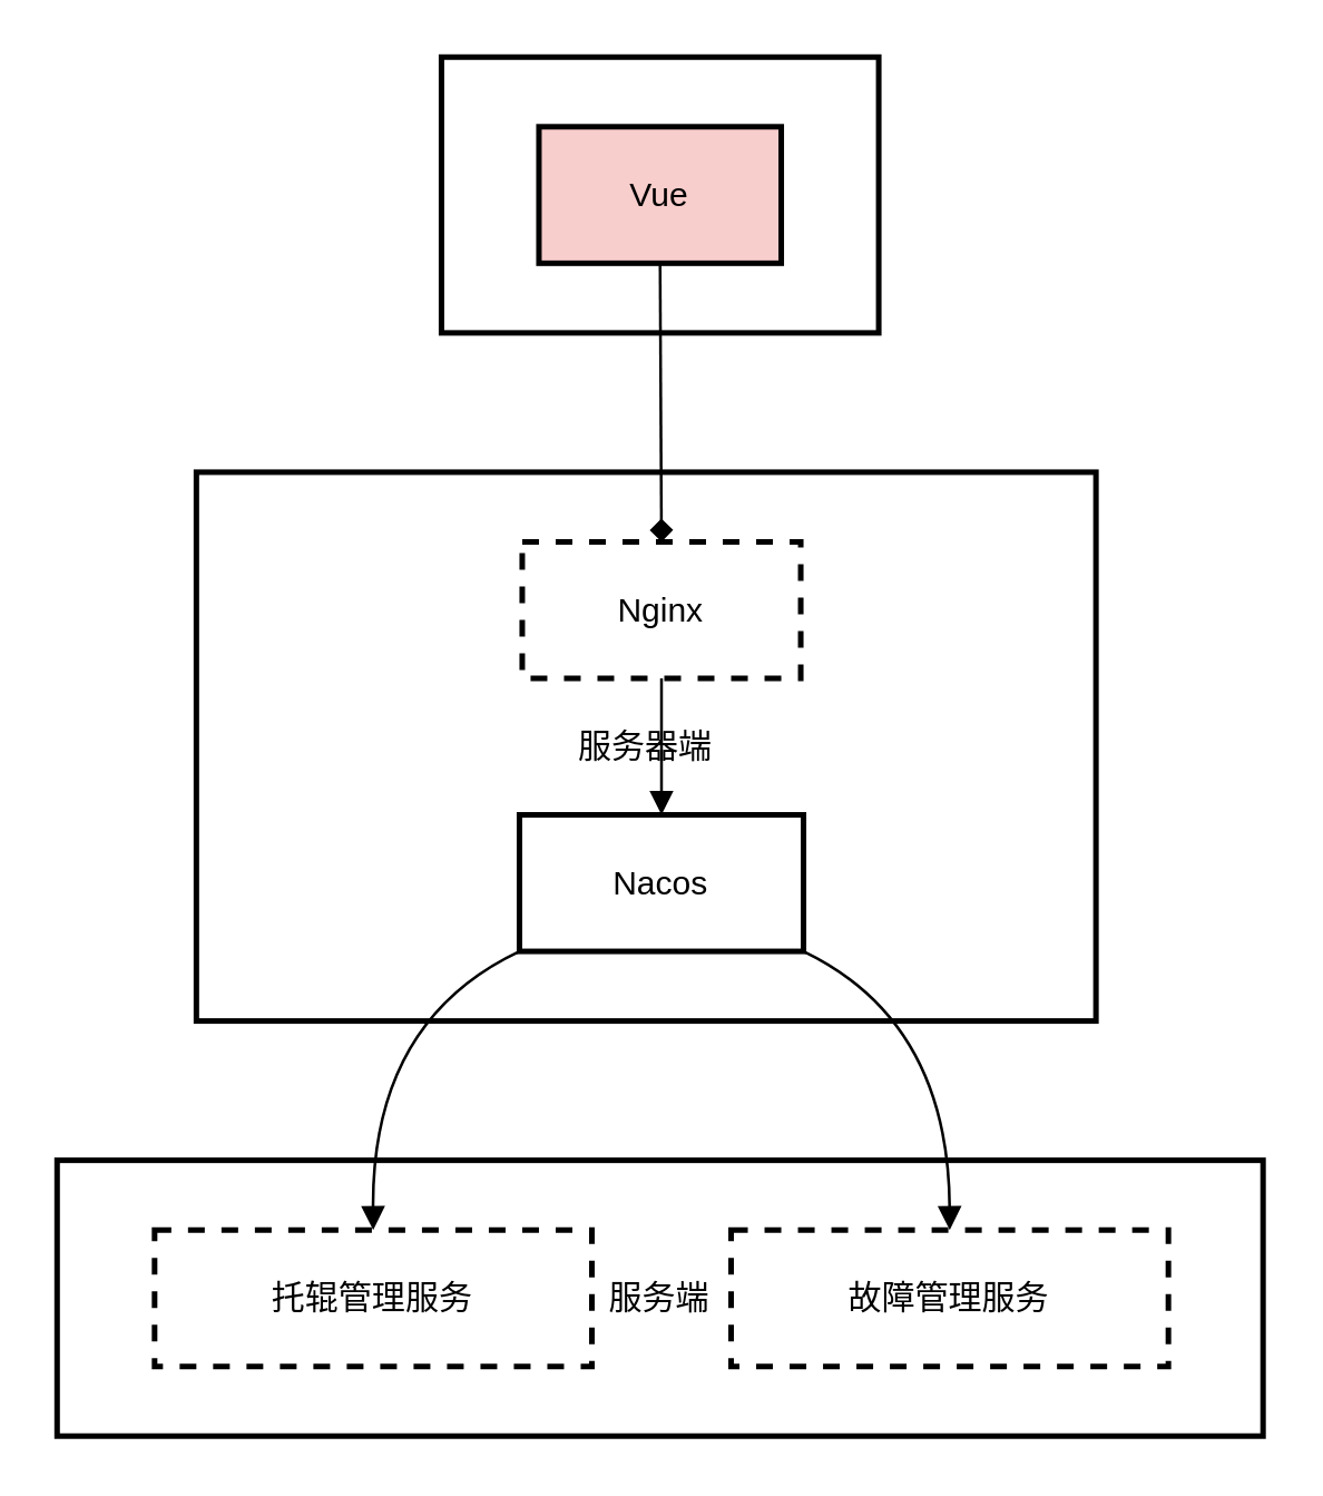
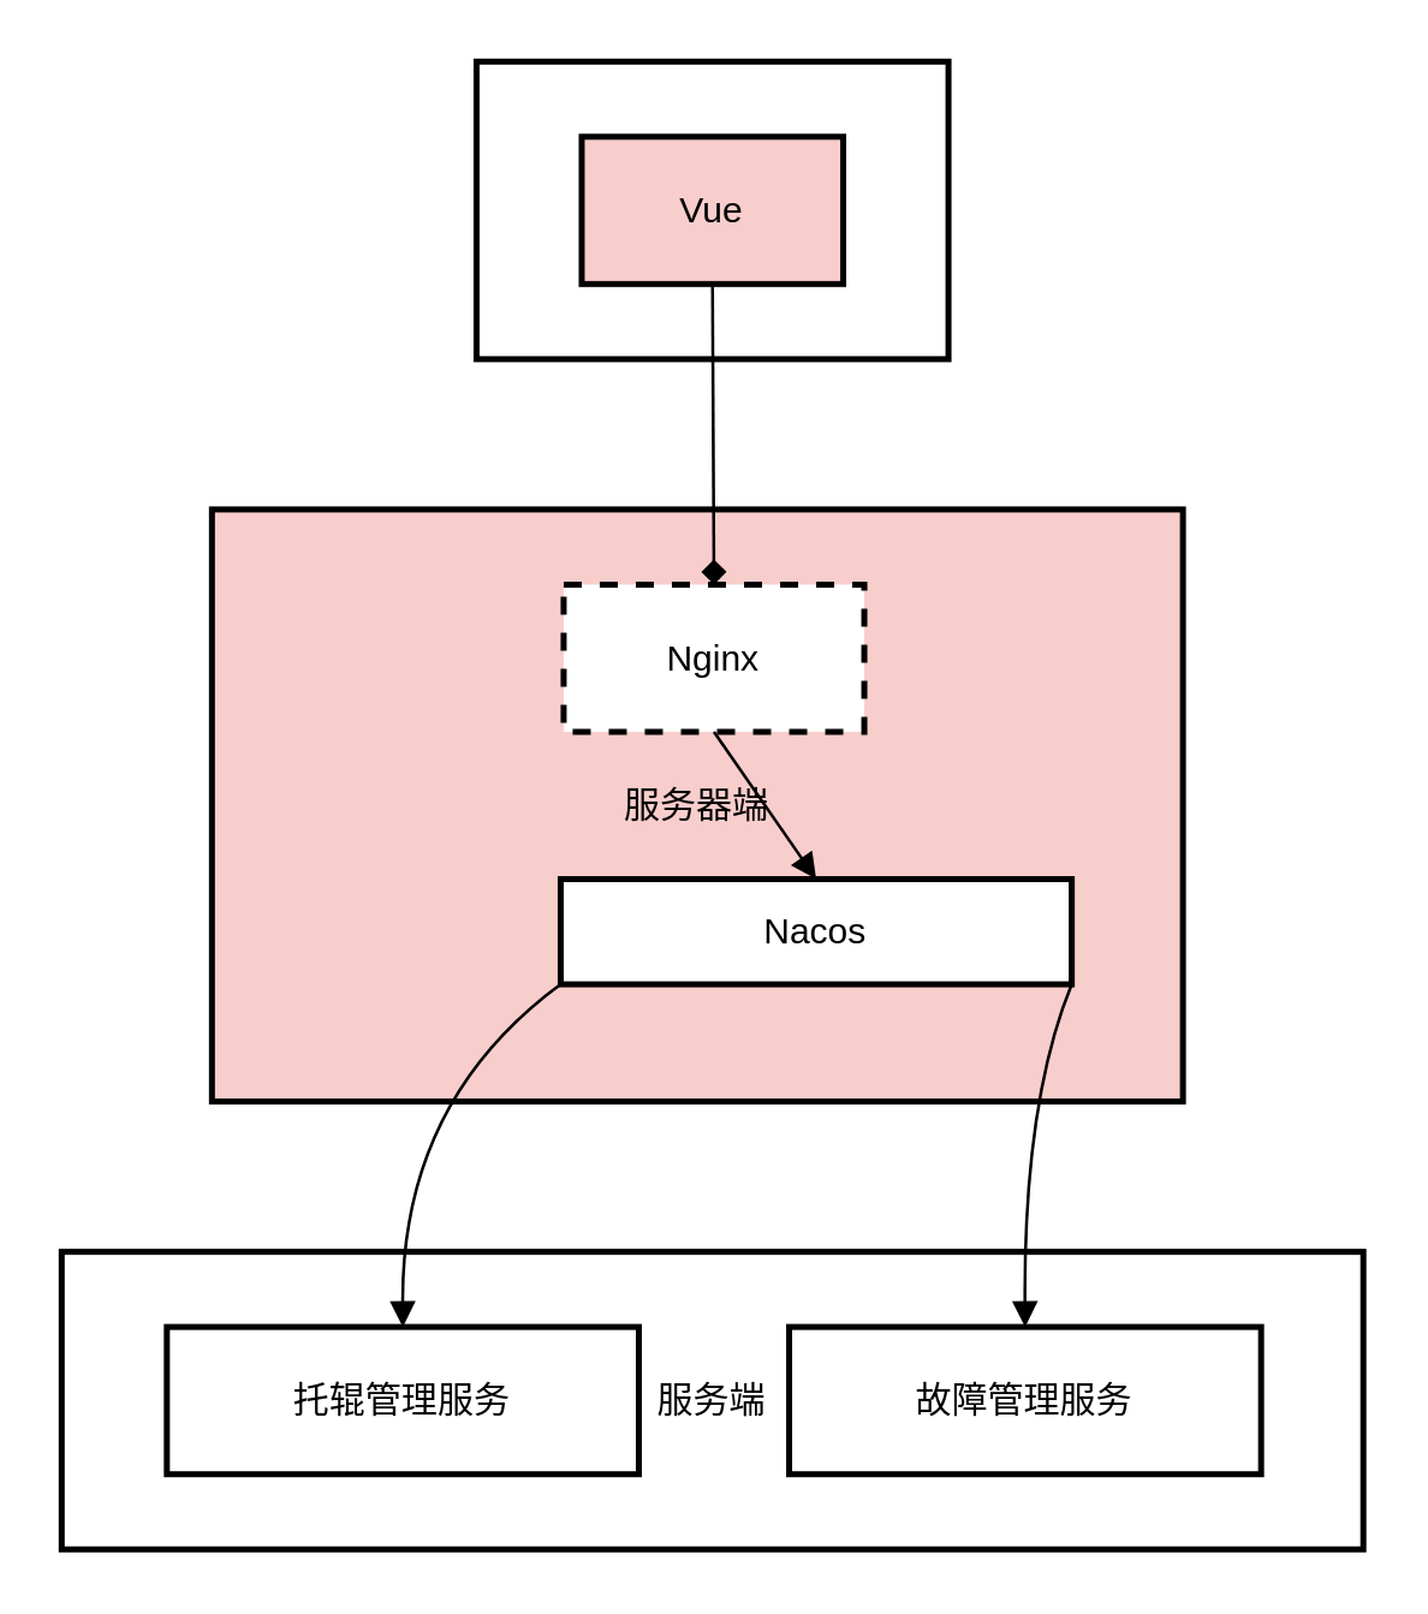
  <mxCell id="0" />
  <mxCell id="1" parent="0" />
  <mxCell id="2" value="服务端" style="whiteSpace=wrap;strokeWidth=2;" vertex="1" parent="1"><mxGeometry x="20" y="416" width="433" height="99" as="geometry" /></mxCell>
- <mxCell id="3" value="服务器端" style="whiteSpace=wrap;strokeWidth=2;" vertex="1" parent="1"><mxGeometry x="70" y="169" width="323" height="197" as="geometry" /></mxCell>
+ <mxCell id="3" value="服务器端" style="whiteSpace=wrap;strokeWidth=2;fillColor=#f8cecc;" vertex="1" parent="1"><mxGeometry x="70" y="169" width="323" height="197" as="geometry" /></mxCell>
  <mxCell id="4" value="网页端" style="whiteSpace=wrap;strokeWidth=2;" vertex="1" parent="1"><mxGeometry x="158" y="20" width="157" height="99" as="geometry" /></mxCell>
  <mxCell id="5" value="Vue" style="whiteSpace=wrap;strokeWidth=2;fillColor=#f8cecc;" vertex="1" parent="1"><mxGeometry x="193" y="45" width="87" height="49" as="geometry" /></mxCell>
  <mxCell id="6" value="Nginx" style="whiteSpace=wrap;strokeWidth=2;dashed=1;" vertex="1" parent="1"><mxGeometry x="187" y="194" width="100" height="49" as="geometry" /></mxCell>
- <mxCell id="7" value="Nacos" style="whiteSpace=wrap;strokeWidth=2;" vertex="1" parent="1"><mxGeometry x="186" y="292" width="102" height="49" as="geometry" /></mxCell>
- <mxCell id="8" value="托辊管理服务" style="whiteSpace=wrap;strokeWidth=2;dashed=1;" vertex="1" parent="1"><mxGeometry x="55" y="441" width="157" height="49" as="geometry" /></mxCell>
- <mxCell id="9" value="故障管理服务" style="whiteSpace=wrap;strokeWidth=2;dashed=1;" vertex="1" parent="1"><mxGeometry x="262" y="441" width="157" height="49" as="geometry" /></mxCell>
+ <mxCell id="7" value="Nacos" style="whiteSpace=wrap;strokeWidth=2;" vertex="1" parent="1"><mxGeometry x="186" y="292" width="170" height="35" as="geometry" /></mxCell>
+ <mxCell id="8" value="托辊管理服务" style="whiteSpace=wrap;strokeWidth=2;" vertex="1" parent="1"><mxGeometry x="55" y="441" width="157" height="49" as="geometry" /></mxCell>
+ <mxCell id="9" value="故障管理服务" style="whiteSpace=wrap;strokeWidth=2;" vertex="1" parent="1"><mxGeometry x="262" y="441" width="157" height="49" as="geometry" /></mxCell>
  <mxCell id="10" value="" style="curved=1;startArrow=none;endArrow=diamond;exitX=0.5;exitY=0.99;entryX=0.5;entryY=-0.01;" edge="1" parent="1" source="5" target="6"><mxGeometry relative="1" as="geometry"><Array as="points" /></mxGeometry></mxCell>
  <mxCell id="11" value="" style="curved=1;startArrow=none;endArrow=block;exitX=0.5;exitY=0.99;entryX=0.5;entryY=0.01;" edge="1" parent="1" source="6" target="7"><mxGeometry relative="1" as="geometry"><Array as="points" /></mxGeometry></mxCell>
  <mxCell id="12" value="" style="curved=1;startArrow=none;endArrow=block;exitX=0;exitY=1;entryX=0.5;entryY=0;" edge="1" parent="1" source="7" target="8"><mxGeometry relative="1" as="geometry"><Array as="points"><mxPoint x="133" y="366" /></Array></mxGeometry></mxCell>
  <mxCell id="13" value="" style="curved=1;startArrow=none;endArrow=block;exitX=1;exitY=1;entryX=0.5;entryY=0;" edge="1" parent="1" source="7" target="9"><mxGeometry relative="1" as="geometry"><Array as="points"><mxPoint x="340" y="366" /></Array></mxGeometry></mxCell>
